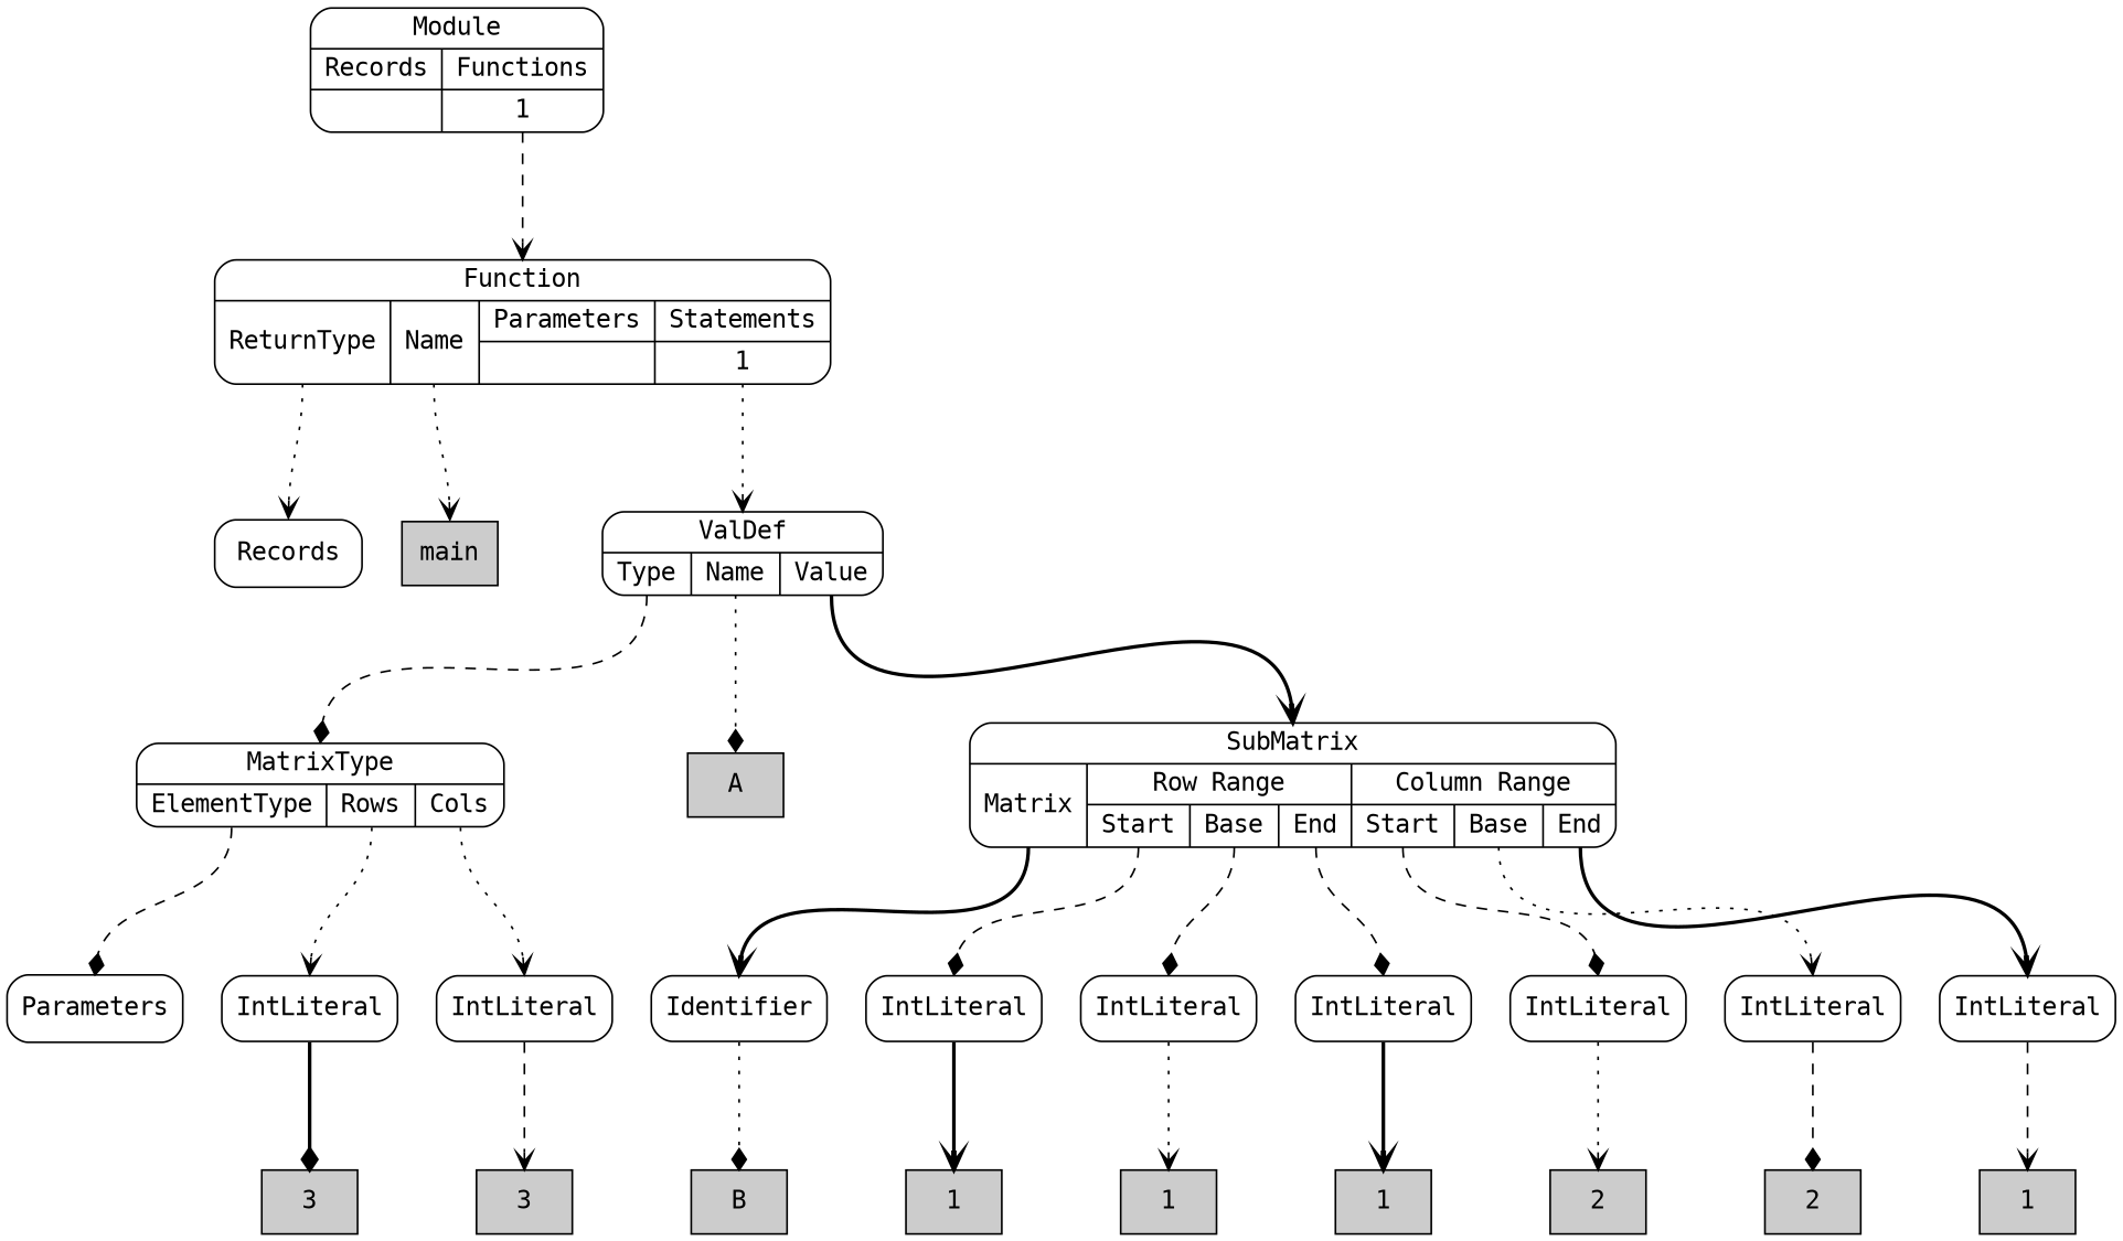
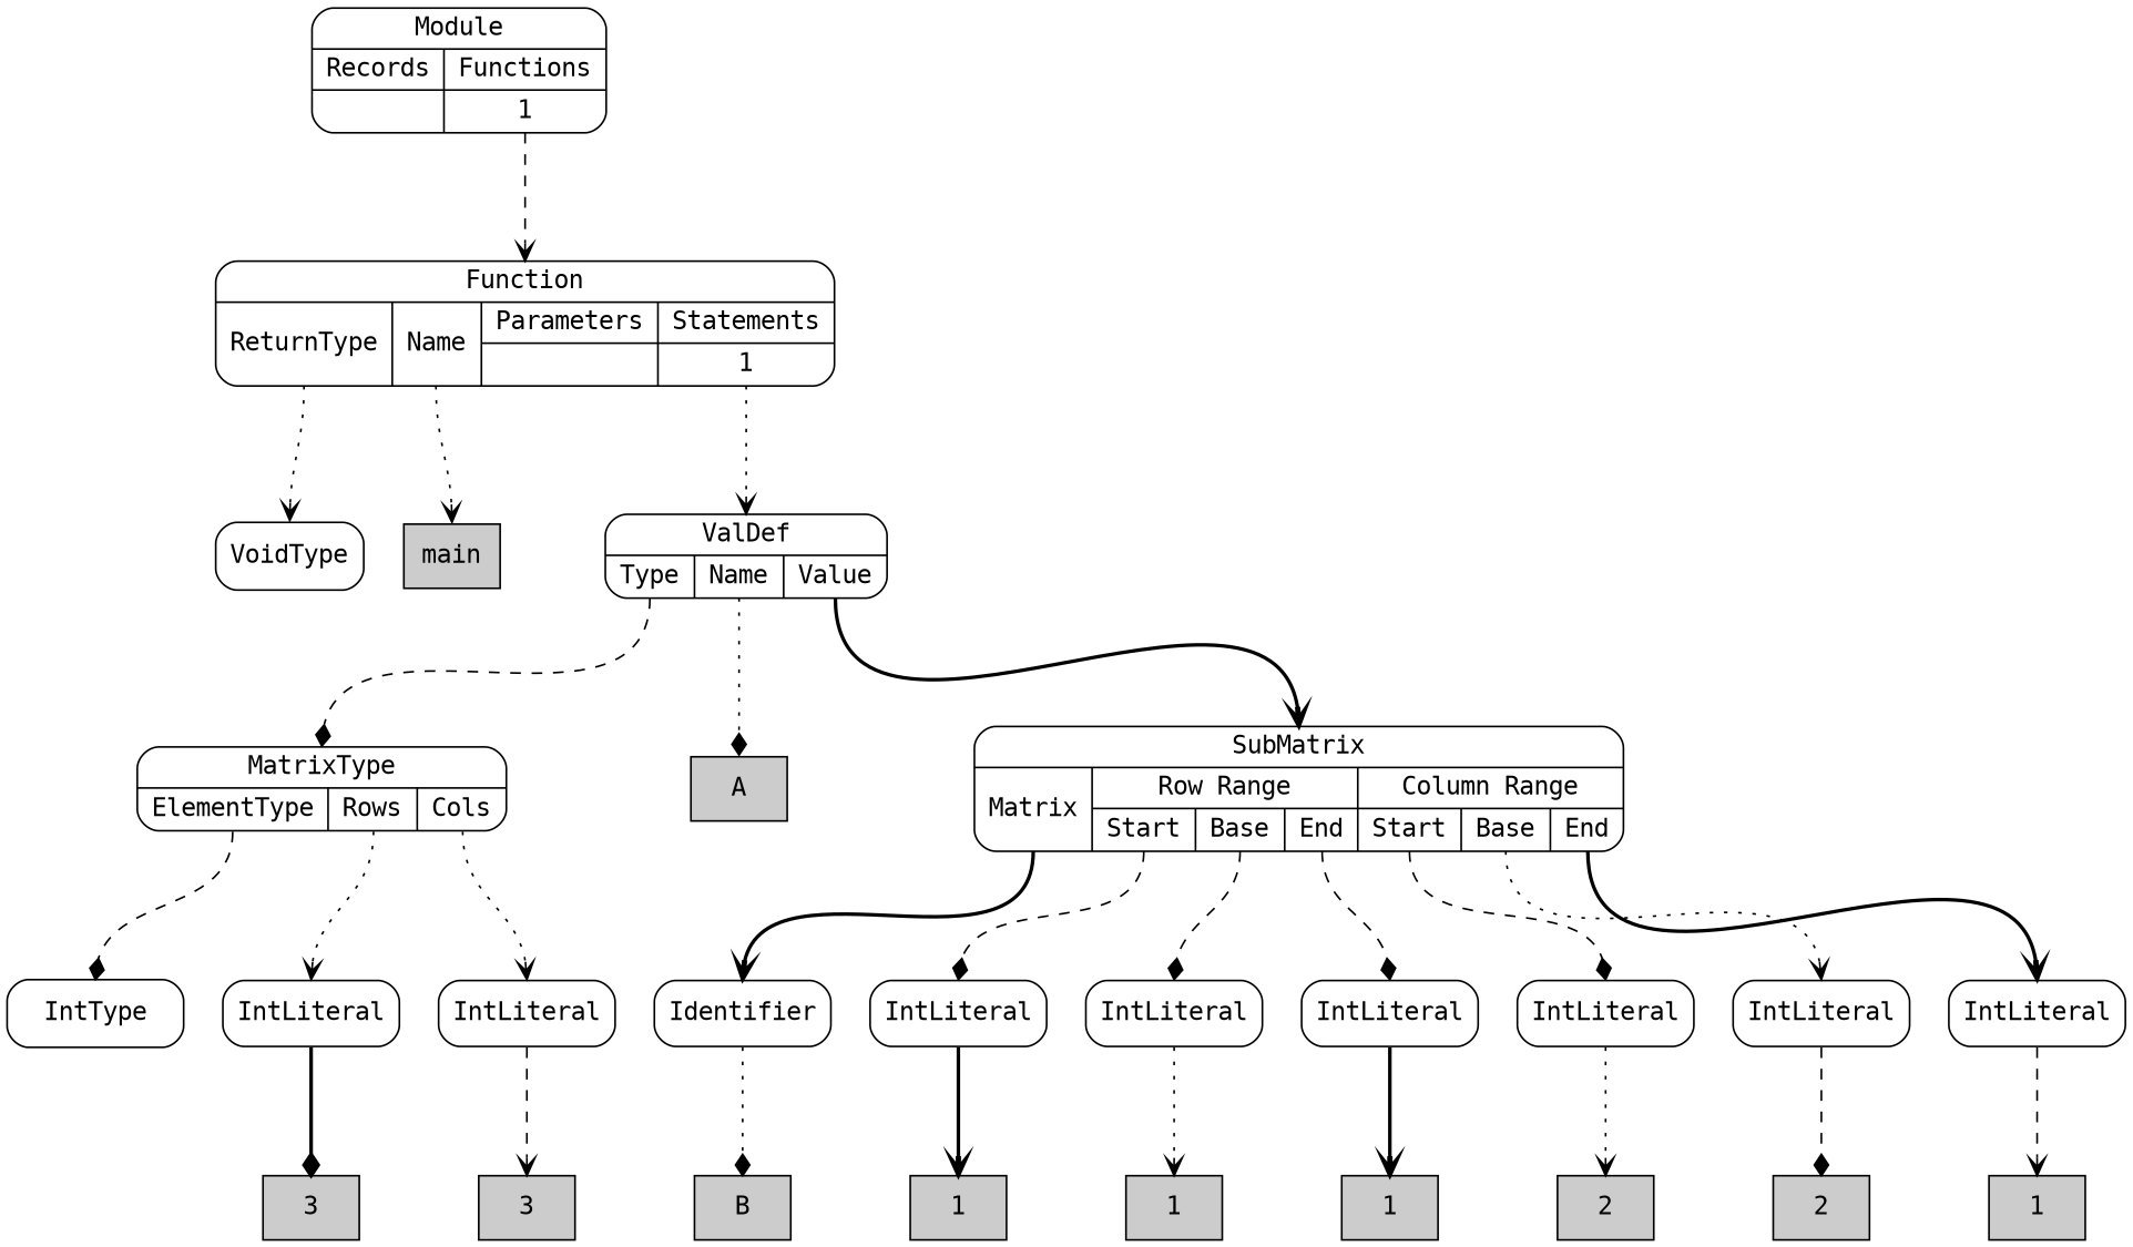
  digraph {
    fontname="DejaVu Sans Mono"
    nodesep=0.3
    ordering=out
    ranksep=1
    node [fillcolor=white fontname="DejaVu Sans Mono" shape=Mrecord style=filled]
    edge [arrowhead=vee fontname="DejaVu Sans Mono" headport=n style=dashed tailport=s]
-   n1 [label=Records]
+   n1 [label=VoidType]
    n2 [fillcolor="#cccccc" label=main shape=box]
-   n3 [label=Parameters]
+   n3 [label=IntType]
    n4 [fillcolor="#cccccc" label=3 shape=box]
    n5 [label=IntLiteral]
    n6 [fillcolor="#cccccc" label=3 shape=box]
    n7 [label=IntLiteral]
    n8 [label="{MatrixType|{<p0>ElementType|<p1>Rows|<p2>Cols}}"]
    n9 [fillcolor="#cccccc" label=A shape=box]
    n10 [fillcolor="#cccccc" label=B shape=box]
    n11 [label=Identifier]
    n12 [fillcolor="#cccccc" label=1 shape=box]
    n13 [label=IntLiteral]
    n14 [fillcolor="#cccccc" label=1 shape=box]
    n15 [label=IntLiteral]
    n16 [fillcolor="#cccccc" label=1 shape=box]
    n17 [label=IntLiteral]
    n18 [fillcolor="#cccccc" label=2 shape=box]
    n19 [label=IntLiteral]
    n20 [fillcolor="#cccccc" label=2 shape=box]
    n21 [label=IntLiteral]
    n22 [fillcolor="#cccccc" label=1 shape=box]
    n23 [label=IntLiteral]
    n24 [label="{SubMatrix|{<p0>Matrix|{Row Range|{<p1_0>Start|<p1_1>Base|<p1_2>End}}|{Column Range|{<p2_0>Start|<p2_1>Base|<p2_2>End}}}}"]
    n25 [label="{ValDef|{<p0>Type|<p1>Name|<p2>Value}}"]
    n26 [label="{Function|{<p0>ReturnType|<p1>Name|{Parameters|{}}|{Statements|{<p3_0>1}}}}"]
    n27 [label="{Module|{{Records|{}}|{Functions|{<p1_0>1}}}}"]
    n5 -> n4 [arrowhead=diamond style=bold]
    n7 -> n6
    n8 -> n3 [arrowhead=diamond tailport="p0:s"]
    n8 -> n5 [style=dotted tailport="p1:s"]
    n8 -> n7 [style=dotted tailport="p2:s"]
    n11 -> n10 [arrowhead=diamond style=dotted]
    n13 -> n12 [style=bold]
    n15 -> n14 [style=dotted]
    n17 -> n16 [style=bold]
    n19 -> n18 [style=dotted]
    n21 -> n20 [arrowhead=diamond]
    n23 -> n22
    n24 -> n11 [style=bold tailport="p0:s"]
    n24 -> n13 [arrowhead=diamond tailport="p1_0:s"]
    n24 -> n15 [arrowhead=diamond tailport="p1_1:s"]
    n24 -> n17 [arrowhead=diamond tailport="p1_2:s"]
    n24 -> n19 [arrowhead=diamond tailport="p2_0:s"]
    n24 -> n21 [style=dotted tailport="p2_1:s"]
    n24 -> n23 [style=bold tailport="p2_2:s"]
    n25 -> n8 [arrowhead=diamond tailport="p0:s"]
    n25 -> n9 [arrowhead=diamond style=dotted tailport="p1:s"]
    n25 -> n24 [style=bold tailport="p2:s"]
    n26 -> n1 [style=dotted tailport="p0:s"]
    n26 -> n2 [style=dotted tailport="p1:s"]
    n26 -> n25 [style=dotted tailport="p3_0:s"]
    n27 -> n26 [tailport="p1_0:s"]
  }
